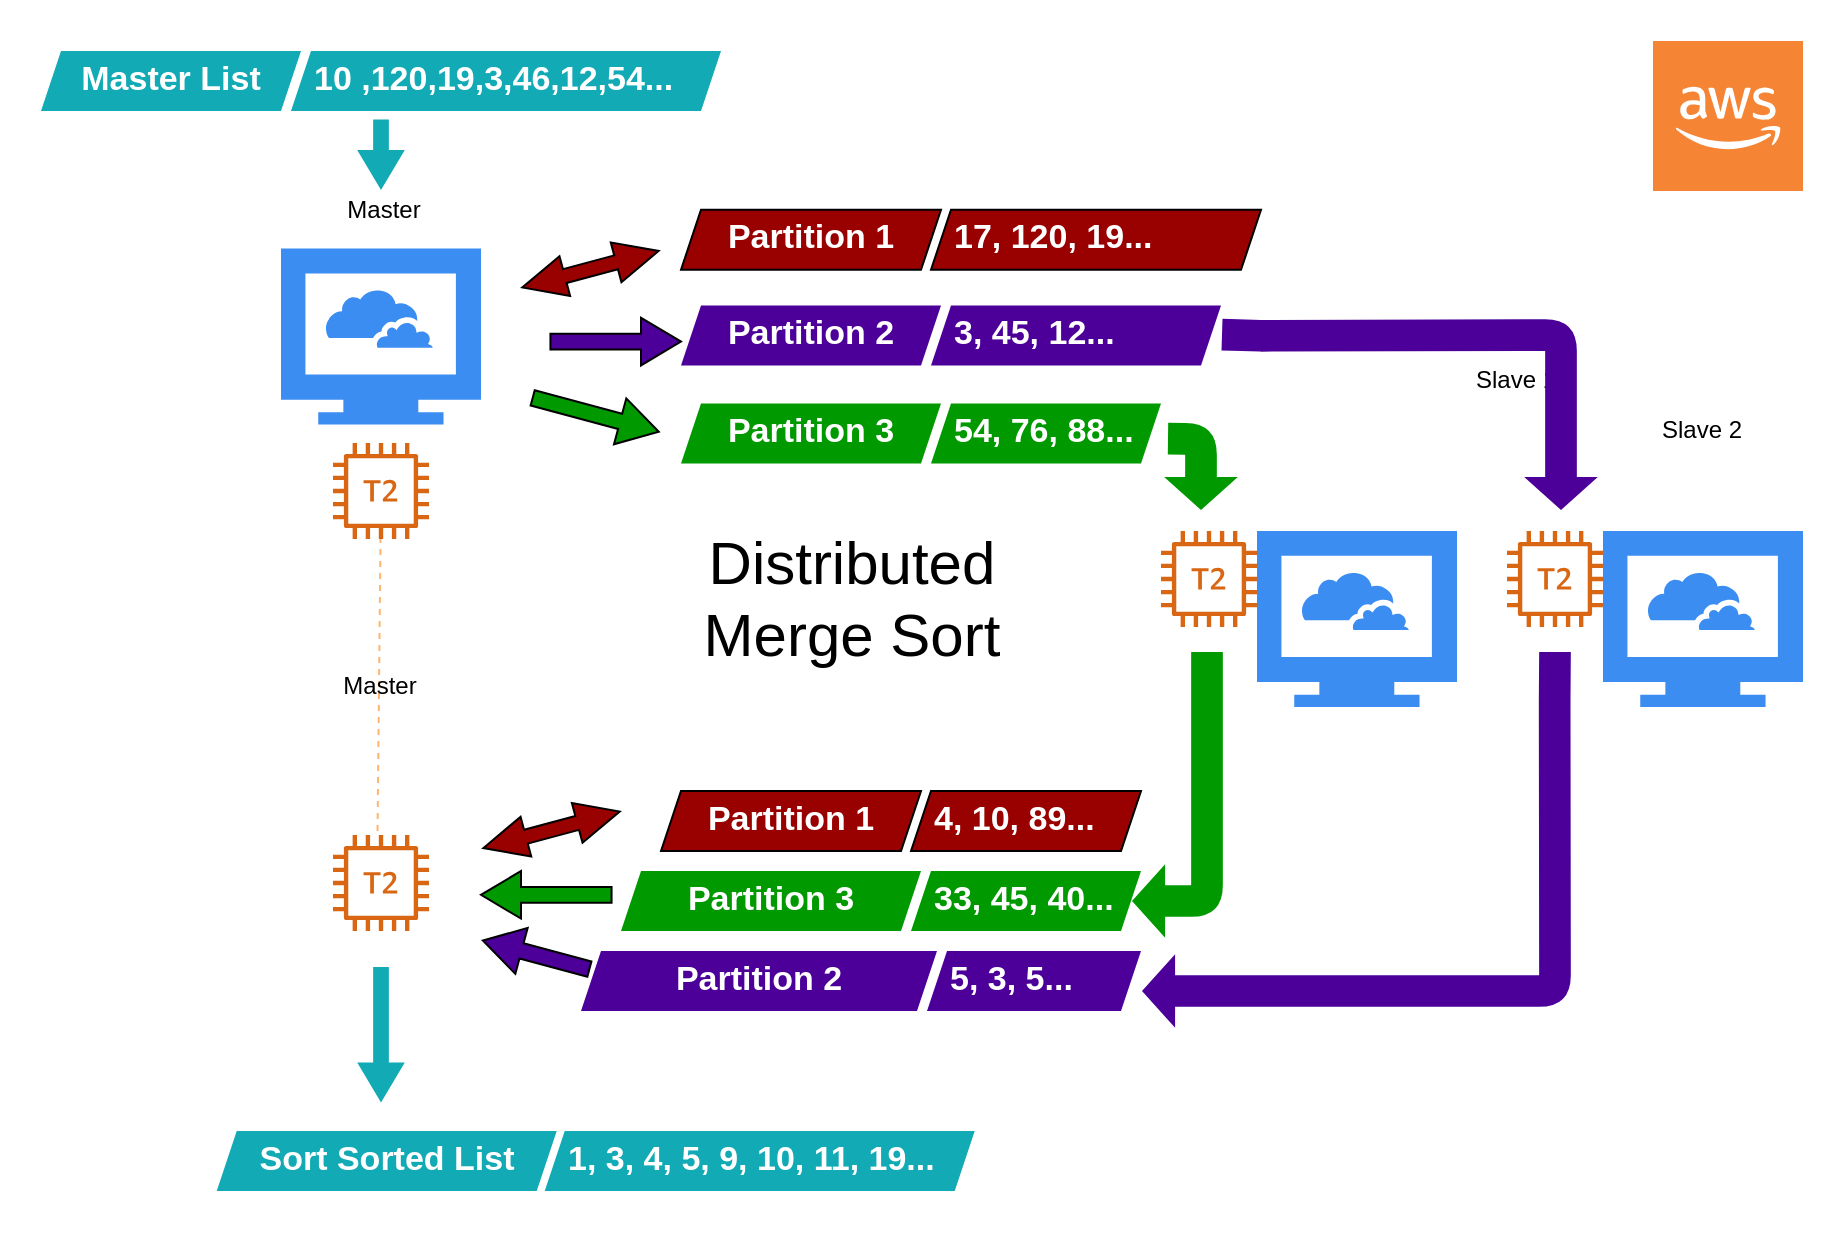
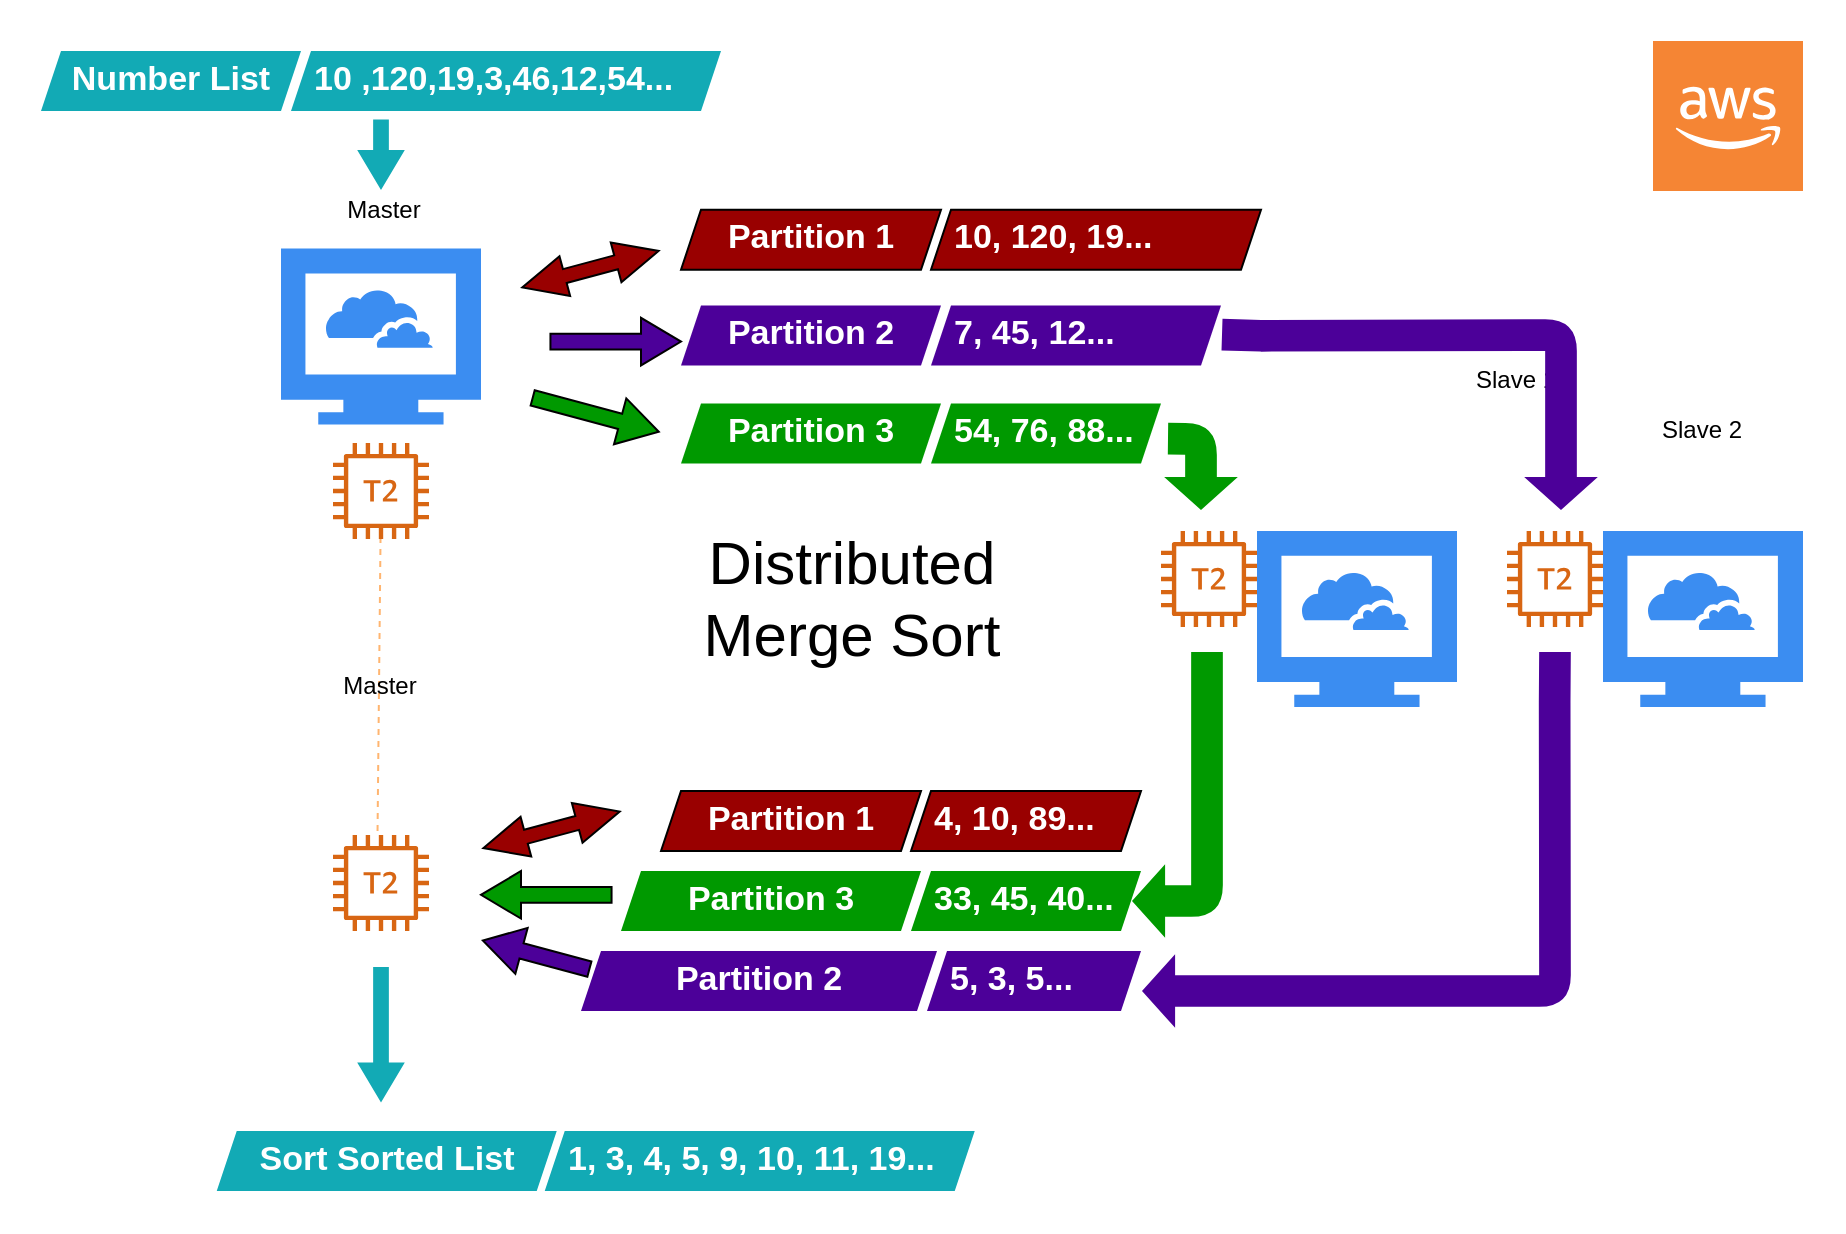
  <mxCell id="0" />
  <mxCell id="1" parent="0" />
  <mxCell id="2" value="" style="html=1;aspect=fixed;strokeColor=none;shadow=0;align=center;verticalAlign=top;fillColor=#3B8DF1;shape=mxgraph.gcp2.cloud_computer" parent="1" vertex="1"><mxGeometry x="140" y="123.8" width="100" height="88" as="geometry" /></mxCell>
  <mxCell id="3" value="" style="html=1;aspect=fixed;strokeColor=none;shadow=0;align=center;verticalAlign=top;fillColor=#3B8DF1;shape=mxgraph.gcp2.cloud_computer" parent="1" vertex="1"><mxGeometry x="628" y="265" width="100" height="88" as="geometry" /></mxCell>
  <mxCell id="4" value="" style="html=1;aspect=fixed;strokeColor=none;shadow=0;align=center;verticalAlign=top;fillColor=#3B8DF1;shape=mxgraph.gcp2.cloud_computer" parent="1" vertex="1"><mxGeometry x="801" y="265" width="100" height="88" as="geometry" /></mxCell>
  <mxCell id="5" value="Master" style="text;html=1;strokeColor=none;fillColor=none;align=center;verticalAlign=middle;whiteSpace=wrap;rounded=0;" parent="1" vertex="1"><mxGeometry x="172.36" y="95" width="40" height="20" as="geometry" /></mxCell>
  <mxCell id="6" value="Slave 1" style="text;html=1;strokeColor=none;fillColor=none;align=center;verticalAlign=middle;whiteSpace=wrap;rounded=0;" parent="1" vertex="1"><mxGeometry x="733" y="180" width="50" height="20" as="geometry" /></mxCell>
  <mxCell id="7" value="Slave 2" style="text;html=1;strokeColor=none;fillColor=none;align=center;verticalAlign=middle;whiteSpace=wrap;rounded=0;" parent="1" vertex="1"><mxGeometry x="826" y="205" width="50" height="20" as="geometry" /></mxCell>
  <mxCell id="8" value="" style="outlineConnect=0;dashed=0;verticalLabelPosition=bottom;verticalAlign=top;align=center;html=1;shape=mxgraph.aws3.cloud_2;fillColor=#F58534;gradientColor=none;" parent="1" vertex="1"><mxGeometry x="826" y="20" width="75" height="75" as="geometry" /></mxCell>
  <mxCell id="9" value="" style="outlineConnect=0;fontColor=#232F3E;gradientColor=none;fillColor=#D86613;strokeColor=none;dashed=0;verticalLabelPosition=bottom;verticalAlign=top;align=center;html=1;fontSize=12;fontStyle=0;aspect=fixed;pointerEvents=1;shape=mxgraph.aws4.t2_instance;" parent="1" vertex="1"><mxGeometry x="580" y="265" width="48" height="48" as="geometry" /></mxCell>
  <mxCell id="10" value="" style="outlineConnect=0;fontColor=#232F3E;gradientColor=none;fillColor=#D86613;strokeColor=none;dashed=0;verticalLabelPosition=bottom;verticalAlign=top;align=center;html=1;fontSize=12;fontStyle=0;aspect=fixed;pointerEvents=1;shape=mxgraph.aws4.t2_instance;" parent="1" vertex="1"><mxGeometry x="753" y="265" width="48" height="48" as="geometry" /></mxCell>
  <mxCell id="11" value="" style="outlineConnect=0;fontColor=#232F3E;gradientColor=none;fillColor=#D86613;strokeColor=none;dashed=0;verticalLabelPosition=bottom;verticalAlign=top;align=center;html=1;fontSize=12;fontStyle=0;aspect=fixed;pointerEvents=1;shape=mxgraph.aws4.t2_instance;" parent="1" vertex="1"><mxGeometry x="166" y="417" width="48" height="48" as="geometry" /></mxCell>
- <mxCell id="12" value="Master List" style="shape=mxgraph.infographic.parallelogram;dx=5;html=1;fillColor=#12AAB5;strokeColor=none;shadow=0;fontSize=17;fontColor=#FFFFFF;align=center;fontStyle=1;" parent="1" vertex="1"><mxGeometry x="20" y="25" width="130" height="30" as="geometry" /></mxCell>
+ <mxCell id="12" value="Number List" style="shape=mxgraph.infographic.parallelogram;dx=5;html=1;fillColor=#12AAB5;strokeColor=none;shadow=0;fontSize=17;fontColor=#FFFFFF;align=center;fontStyle=1;" parent="1" vertex="1"><mxGeometry x="20" y="25" width="130" height="30" as="geometry" /></mxCell>
  <mxCell id="13" value="10 ,120,19,3,46,12,54..." style="shape=mxgraph.infographic.parallelogram;dx=5;;html=1;fillColor=#12AAB5;strokeColor=none;shadow=0;fontSize=17;fontColor=#FFFFFF;align=left;spacingLeft=10;fontStyle=1;" parent="1" vertex="1"><mxGeometry x="145" y="25" width="215" height="30" as="geometry" /></mxCell>
  <mxCell id="14" value="Partition 1" style="shape=mxgraph.infographic.parallelogram;dx=5;html=1;shadow=0;fontSize=17;align=center;fontStyle=1;fillColor=#990000;fontColor=#FFFFFF;" vertex="1" parent="1"><mxGeometry x="340" y="104.4" width="130" height="30" as="geometry" /></mxCell>
- <mxCell id="15" value="17, 120, 19..." style="shape=mxgraph.infographic.parallelogram;dx=5;;html=1;shadow=0;fontSize=17;align=left;spacingLeft=10;fontStyle=1;fillColor=#990000;fontColor=#FFFFFF;" vertex="1" parent="1"><mxGeometry x="465" y="104.4" width="165" height="30" as="geometry" /></mxCell>
+ <mxCell id="15" value="10, 120, 19..." style="shape=mxgraph.infographic.parallelogram;dx=5;;html=1;shadow=0;fontSize=17;align=left;spacingLeft=10;fontStyle=1;fillColor=#990000;fontColor=#FFFFFF;" vertex="1" parent="1"><mxGeometry x="465" y="104.4" width="165" height="30" as="geometry" /></mxCell>
  <mxCell id="16" value="Partition 2" style="shape=mxgraph.infographic.parallelogram;dx=5;html=1;fillColor=#4C0099;strokeColor=none;shadow=0;fontSize=17;fontColor=#FFFFFF;align=center;fontStyle=1;" vertex="1" parent="1"><mxGeometry x="340" y="152.2" width="130" height="30" as="geometry" /></mxCell>
- <mxCell id="17" value="3, 45, 12..." style="shape=mxgraph.infographic.parallelogram;dx=5;;html=1;fillColor=#4C0099;strokeColor=none;shadow=0;fontSize=17;fontColor=#FFFFFF;align=left;spacingLeft=10;fontStyle=1;" vertex="1" parent="1"><mxGeometry x="465" y="152.2" width="145" height="30" as="geometry" /></mxCell>
+ <mxCell id="17" value="7, 45, 12..." style="shape=mxgraph.infographic.parallelogram;dx=5;;html=1;fillColor=#4C0099;strokeColor=none;shadow=0;fontSize=17;fontColor=#FFFFFF;align=left;spacingLeft=10;fontStyle=1;" vertex="1" parent="1"><mxGeometry x="465" y="152.2" width="145" height="30" as="geometry" /></mxCell>
  <mxCell id="18" value="Partition 3" style="shape=mxgraph.infographic.parallelogram;dx=5;html=1;fillColor=#009900;strokeColor=none;shadow=0;fontSize=17;fontColor=#FFFFFF;align=center;fontStyle=1;" vertex="1" parent="1"><mxGeometry x="340" y="201.2" width="130" height="30" as="geometry" /></mxCell>
  <mxCell id="19" value="54, 76, 88..." style="shape=mxgraph.infographic.parallelogram;dx=5;;html=1;fillColor=#009900;strokeColor=none;shadow=0;fontSize=17;fontColor=#FFFFFF;align=left;spacingLeft=10;fontStyle=1;" vertex="1" parent="1"><mxGeometry x="465" y="201.2" width="115" height="30" as="geometry" /></mxCell>
  <mxCell id="20" value="" style="shape=flexArrow;endArrow=classic;html=1;fontColor=#6600CC;strokeColor=none;fillColor=#4C0099;width=15.833;endSize=5.183;" edge="1" parent="1"><mxGeometry width="50" height="50" relative="1" as="geometry"><mxPoint x="610" y="166.78" as="sourcePoint" /><mxPoint x="780" y="255" as="targetPoint" /><Array as="points"><mxPoint x="630" y="167.4" /><mxPoint x="780" y="167" /></Array></mxGeometry></mxCell>
  <mxCell id="21" value="" style="html=1;shadow=0;dashed=0;align=center;verticalAlign=middle;shape=mxgraph.arrows2.twoWayArrow;dy=0.65;dx=22;fillColor=#990000;fontColor=#6600CC;rotation=-15;" vertex="1" parent="1"><mxGeometry x="259.45" y="123.8" width="70.55" height="20.6" as="geometry" /></mxCell>
  <mxCell id="22" value="" style="html=1;shadow=0;dashed=0;align=center;verticalAlign=middle;shape=mxgraph.arrows2.arrow;dy=0.67;dx=20;notch=0;fillColor=#4C0099;fontColor=#6600CC;" vertex="1" parent="1"><mxGeometry x="274.72" y="158.4" width="65.28" height="23.8" as="geometry" /></mxCell>
  <mxCell id="23" value="" style="html=1;shadow=0;dashed=0;align=center;verticalAlign=middle;shape=mxgraph.arrows2.arrow;dy=0.67;dx=20;notch=0;fillColor=#009900;fontColor=#6600CC;rotation=15;" vertex="1" parent="1"><mxGeometry x="264.72" y="195" width="65.28" height="23.8" as="geometry" /></mxCell>
  <mxCell id="24" value="" style="shape=flexArrow;endArrow=classic;html=1;fontColor=#6600CC;strokeColor=none;fillColor=#009900;width=15.833;endSize=5.183;" edge="1" parent="1"><mxGeometry width="50" height="50" relative="1" as="geometry"><mxPoint x="583" y="218.8" as="sourcePoint" /><mxPoint x="600" y="255" as="targetPoint" /><Array as="points"><mxPoint x="600" y="219" /></Array></mxGeometry></mxCell>
  <mxCell id="25" value="" style="html=1;shadow=0;dashed=0;align=center;verticalAlign=middle;shape=mxgraph.arrows2.arrow;dy=0.67;dx=20;notch=0;fillColor=#12AAB5;fontColor=#6600CC;rotation=90;strokeColor=none;" vertex="1" parent="1"><mxGeometry x="172.36" y="65" width="35.28" height="23.8" as="geometry" /></mxCell>
  <mxCell id="26" value="Partition 1" style="shape=mxgraph.infographic.parallelogram;dx=5;html=1;shadow=0;fontSize=17;align=center;fontStyle=1;fillColor=#990000;fontColor=#FFFFFF;" vertex="1" parent="1"><mxGeometry x="330" y="395" width="130" height="30" as="geometry" /></mxCell>
  <mxCell id="27" value="4, 10, 89..." style="shape=mxgraph.infographic.parallelogram;dx=5;;html=1;shadow=0;fontSize=17;align=left;spacingLeft=10;fontStyle=1;fillColor=#990000;fontColor=#FFFFFF;" vertex="1" parent="1"><mxGeometry x="455" y="395" width="115" height="30" as="geometry" /></mxCell>
  <mxCell id="28" value="Partition 2" style="shape=mxgraph.infographic.parallelogram;dx=5;html=1;fillColor=#4C0099;strokeColor=none;shadow=0;fontSize=17;fontColor=#FFFFFF;align=center;fontStyle=1;" vertex="1" parent="1"><mxGeometry x="290" y="475" width="178" height="30" as="geometry" /></mxCell>
  <mxCell id="29" value="5, 3, 5..." style="shape=mxgraph.infographic.parallelogram;dx=5;;html=1;fillColor=#4C0099;strokeColor=none;shadow=0;fontSize=17;fontColor=#FFFFFF;align=left;spacingLeft=10;fontStyle=1;" vertex="1" parent="1"><mxGeometry x="463" y="475" width="107" height="30" as="geometry" /></mxCell>
  <mxCell id="30" value="Partition 3" style="shape=mxgraph.infographic.parallelogram;dx=5;html=1;fillColor=#009900;strokeColor=none;shadow=0;fontSize=17;fontColor=#FFFFFF;align=center;fontStyle=1;" vertex="1" parent="1"><mxGeometry x="310" y="435" width="150" height="30" as="geometry" /></mxCell>
  <mxCell id="31" value="33, 45, 40..." style="shape=mxgraph.infographic.parallelogram;dx=5;;html=1;fillColor=#009900;strokeColor=none;shadow=0;fontSize=17;fontColor=#FFFFFF;align=left;spacingLeft=10;fontStyle=1;" vertex="1" parent="1"><mxGeometry x="455" y="435" width="115" height="30" as="geometry" /></mxCell>
  <mxCell id="32" value="" style="shape=flexArrow;endArrow=classic;html=1;fontColor=#6600CC;strokeColor=none;fillColor=#009900;width=15.833;endSize=5.183;entryX=0;entryY=0.5;entryDx=110;entryDy=0;entryPerimeter=0;" edge="1" parent="1" target="31"><mxGeometry width="50" height="50" relative="1" as="geometry"><mxPoint x="603" y="325" as="sourcePoint" /><mxPoint x="597" y="441.2" as="targetPoint" /><Array as="points"><mxPoint x="603" y="450" /></Array></mxGeometry></mxCell>
  <mxCell id="33" value="" style="shape=flexArrow;endArrow=classic;html=1;fontColor=#6600CC;strokeColor=none;fillColor=#4C0099;width=15.833;endSize=5.183;" edge="1" parent="1"><mxGeometry width="50" height="50" relative="1" as="geometry"><mxPoint x="777" y="325" as="sourcePoint" /><mxPoint x="570" y="495" as="targetPoint" /><Array as="points"><mxPoint x="776.83" y="350.67" /><mxPoint x="777" y="495" /></Array></mxGeometry></mxCell>
  <mxCell id="34" value="" style="outlineConnect=0;fontColor=#232F3E;gradientColor=none;fillColor=#D86613;strokeColor=none;dashed=0;verticalLabelPosition=bottom;verticalAlign=top;align=center;html=1;fontSize=12;fontStyle=0;aspect=fixed;pointerEvents=1;shape=mxgraph.aws4.t2_instance;" vertex="1" parent="1"><mxGeometry x="166" y="221" width="48" height="48" as="geometry" /></mxCell>
  <mxCell id="35" value="" style="endArrow=none;dashed=1;html=1;strokeColor=#FFB570;fillColor=#009900;fontColor=#6600CC;exitX=0.464;exitY=-0.042;exitDx=0;exitDy=0;exitPerimeter=0;" edge="1" parent="1" source="11" target="34"><mxGeometry width="50" height="50" relative="1" as="geometry"><mxPoint x="180" y="385" as="sourcePoint" /><mxPoint x="230" y="335" as="targetPoint" /></mxGeometry></mxCell>
  <mxCell id="36" value="Master" style="text;html=1;strokeColor=none;fillColor=none;align=center;verticalAlign=middle;whiteSpace=wrap;rounded=0;" vertex="1" parent="1"><mxGeometry x="170" y="333" width="40" height="20" as="geometry" /></mxCell>
  <mxCell id="37" value="" style="html=1;shadow=0;dashed=0;align=center;verticalAlign=middle;shape=mxgraph.arrows2.twoWayArrow;dy=0.65;dx=22;fillColor=#990000;fontColor=#6600CC;rotation=-15;" vertex="1" parent="1"><mxGeometry x="240" y="404.1" width="70.55" height="20.6" as="geometry" /></mxCell>
  <mxCell id="38" value="" style="html=1;shadow=0;dashed=0;align=center;verticalAlign=middle;shape=mxgraph.arrows2.arrow;dy=0.67;dx=20;notch=0;fillColor=#4C0099;fontColor=#6600CC;direction=west;rotation=15;" vertex="1" parent="1"><mxGeometry x="240" y="465" width="55.14" height="23.8" as="geometry" /></mxCell>
  <mxCell id="39" value="" style="html=1;shadow=0;dashed=0;align=center;verticalAlign=middle;shape=mxgraph.arrows2.arrow;dy=0.67;dx=20;notch=0;fillColor=#009900;fontColor=#6600CC;rotation=-180;" vertex="1" parent="1"><mxGeometry x="240" y="435" width="65.28" height="23.8" as="geometry" /></mxCell>
  <mxCell id="40" value="Sort Sorted List" style="shape=mxgraph.infographic.parallelogram;dx=5;html=1;fillColor=#12AAB5;strokeColor=none;shadow=0;fontSize=17;fontColor=#FFFFFF;align=center;fontStyle=1;" vertex="1" parent="1"><mxGeometry x="107.86" y="565" width="170" height="30" as="geometry" /></mxCell>
  <mxCell id="41" value="1, 3, 4, 5, 9, 10, 11, 19..." style="shape=mxgraph.infographic.parallelogram;dx=5;;html=1;fillColor=#12AAB5;strokeColor=none;shadow=0;fontSize=17;fontColor=#FFFFFF;align=left;spacingLeft=10;fontStyle=1;" vertex="1" parent="1"><mxGeometry x="271.86" y="565" width="215" height="30" as="geometry" /></mxCell>
  <mxCell id="42" value="" style="html=1;shadow=0;dashed=0;align=center;verticalAlign=middle;shape=mxgraph.arrows2.arrow;dy=0.67;dx=20;notch=0;fillColor=#12AAB5;fontColor=#6600CC;rotation=90;strokeColor=none;" vertex="1" parent="1"><mxGeometry x="156.18" y="504.98" width="67.64" height="23.8" as="geometry" /></mxCell>
  <mxCell id="43" value="Distributed&lt;br&gt;Merge Sort" style="text;html=1;strokeColor=none;fillColor=none;align=center;verticalAlign=middle;whiteSpace=wrap;rounded=0;fontColor=#000000;labelBackgroundColor=none;fontSize=30;" vertex="1" parent="1"><mxGeometry x="310.55" y="271" width="230" height="56" as="geometry" /></mxCell>
